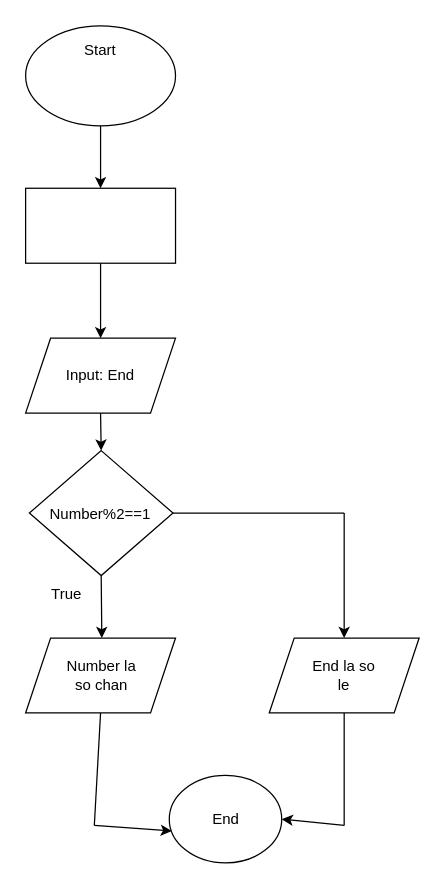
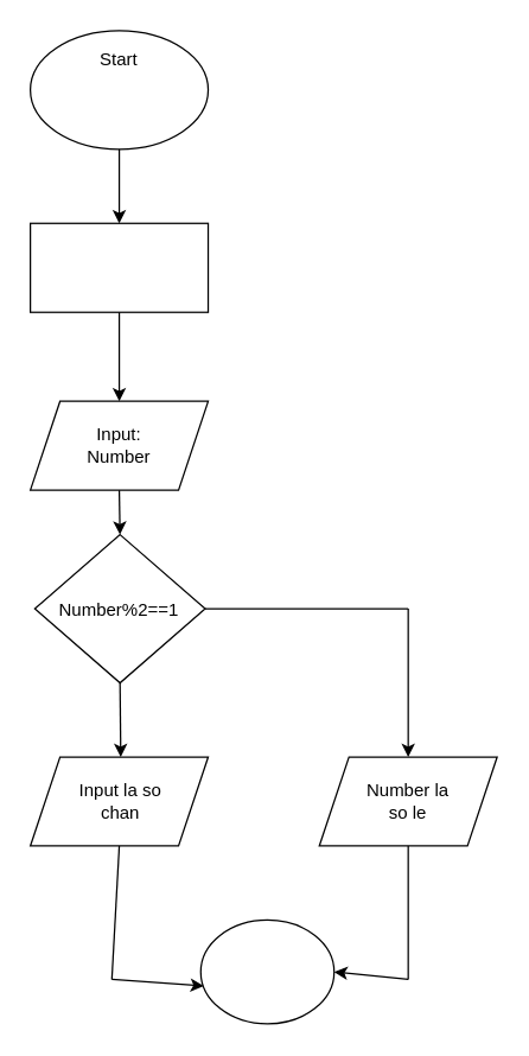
  <mxCell id="0" />
  <mxCell id="1" parent="0" />
  <mxCell id="2" value="" style="ellipse;whiteSpace=wrap;html=1;" vertex="1" parent="1"><mxGeometry x="20" y="20" width="120" height="80" as="geometry" /></mxCell>
  <mxCell id="3" value="" style="rounded=0;whiteSpace=wrap;html=1;" vertex="1" parent="1"><mxGeometry x="20" y="150" width="120" height="60" as="geometry" /></mxCell>
  <mxCell id="4" value="" style="shape=parallelogram;perimeter=parallelogramPerimeter;whiteSpace=wrap;html=1;fixedSize=1;" vertex="1" parent="1"><mxGeometry x="20" y="270" width="120" height="60" as="geometry" /></mxCell>
  <mxCell id="5" value="" style="endArrow=classic;html=1;rounded=0;exitX=0.5;exitY=1;exitDx=0;exitDy=0;entryX=0.5;entryY=0;entryDx=0;entryDy=0;" edge="1" parent="1" source="2" target="3"><mxGeometry width="50" height="50" relative="1" as="geometry"><mxPoint x="55" y="210" as="sourcePoint" /><mxPoint x="105" y="160" as="targetPoint" /></mxGeometry></mxCell>
  <mxCell id="6" value="" style="endArrow=classic;html=1;rounded=0;exitX=0.5;exitY=1;exitDx=0;exitDy=0;entryX=0.5;entryY=0;entryDx=0;entryDy=0;" edge="1" parent="1" source="3" target="4"><mxGeometry width="50" height="50" relative="1" as="geometry"><mxPoint x="90" y="110" as="sourcePoint" /><mxPoint x="90" y="160" as="targetPoint" /></mxGeometry></mxCell>
  <mxCell id="7" value="Start" style="text;html=1;align=center;verticalAlign=middle;whiteSpace=wrap;rounded=0;" vertex="1" parent="1"><mxGeometry x="50" y="25" width="60" height="30" as="geometry" /></mxCell>
- <mxCell id="8" value="Input: End" style="text;html=1;align=center;verticalAlign=middle;whiteSpace=wrap;rounded=0;" vertex="1" parent="1"><mxGeometry x="50" y="285" width="60" height="30" as="geometry" /></mxCell>
+ <mxCell id="8" value="Input: Number" style="text;html=1;align=center;verticalAlign=middle;whiteSpace=wrap;rounded=0;" vertex="1" parent="1"><mxGeometry x="50" y="285" width="60" height="30" as="geometry" /></mxCell>
  <mxCell id="9" value="" style="rhombus;whiteSpace=wrap;html=1;" vertex="1" parent="1"><mxGeometry x="23" y="360" width="115" height="100" as="geometry" /></mxCell>
  <mxCell id="10" value="Number%2==1" style="text;html=1;align=center;verticalAlign=middle;whiteSpace=wrap;rounded=0;" vertex="1" parent="1"><mxGeometry x="50" y="398" width="60" height="25" as="geometry" /></mxCell>
  <mxCell id="11" value="" style="endArrow=classic;html=1;rounded=0;exitX=0.5;exitY=1;exitDx=0;exitDy=0;entryX=0.5;entryY=0;entryDx=0;entryDy=0;" edge="1" parent="1" source="4" target="9"><mxGeometry width="50" height="50" relative="1" as="geometry"><mxPoint x="55" y="410" as="sourcePoint" /><mxPoint x="105" y="360" as="targetPoint" /></mxGeometry></mxCell>
  <mxCell id="12" value="" style="endArrow=classic;html=1;rounded=0;exitX=0.5;exitY=1;exitDx=0;exitDy=0;" edge="1" parent="1" source="9"><mxGeometry width="50" height="50" relative="1" as="geometry"><mxPoint x="55" y="410" as="sourcePoint" /><mxPoint x="81" y="510" as="targetPoint" /></mxGeometry></mxCell>
  <mxCell id="13" value="" style="endArrow=none;html=1;rounded=0;exitX=1;exitY=0.5;exitDx=0;exitDy=0;" edge="1" parent="1" source="9"><mxGeometry width="50" height="50" relative="1" as="geometry"><mxPoint x="155" y="410" as="sourcePoint" /><mxPoint x="275" y="410" as="targetPoint" /></mxGeometry></mxCell>
  <mxCell id="14" value="" style="endArrow=classic;html=1;rounded=0;" edge="1" parent="1"><mxGeometry width="50" height="50" relative="1" as="geometry"><mxPoint x="275" y="410" as="sourcePoint" /><mxPoint x="275" y="510" as="targetPoint" /></mxGeometry></mxCell>
  <mxCell id="15" value="" style="shape=parallelogram;perimeter=parallelogramPerimeter;whiteSpace=wrap;html=1;fixedSize=1;" vertex="1" parent="1"><mxGeometry x="20" y="510" width="120" height="60" as="geometry" /></mxCell>
  <mxCell id="16" value="" style="shape=parallelogram;perimeter=parallelogramPerimeter;whiteSpace=wrap;html=1;fixedSize=1;" vertex="1" parent="1"><mxGeometry x="215" y="510" width="120" height="60" as="geometry" /></mxCell>
- <mxCell id="17" value="Number la so chan" style="text;html=1;align=center;verticalAlign=middle;whiteSpace=wrap;rounded=0;" vertex="1" parent="1"><mxGeometry x="50.5" y="525" width="60" height="30" as="geometry" /></mxCell>
- <mxCell id="18" value="True" style="text;html=1;align=center;verticalAlign=middle;whiteSpace=wrap;rounded=0;" vertex="1" parent="1"><mxGeometry x="23" y="460" width="60" height="30" as="geometry" /></mxCell>
- <mxCell id="19" value="End la so le" style="text;html=1;align=center;verticalAlign=middle;whiteSpace=wrap;rounded=0;" vertex="1" parent="1"><mxGeometry x="245" y="525" width="60" height="30" as="geometry" /></mxCell>
+ <mxCell id="17" value="Input la so chan" style="text;html=1;align=center;verticalAlign=middle;whiteSpace=wrap;rounded=0;" vertex="1" parent="1"><mxGeometry x="50.5" y="525" width="60" height="30" as="geometry" /></mxCell>
+ <mxCell id="19" value="Number la so le" style="text;html=1;align=center;verticalAlign=middle;whiteSpace=wrap;rounded=0;" vertex="1" parent="1"><mxGeometry x="245" y="525" width="60" height="30" as="geometry" /></mxCell>
  <mxCell id="20" value="" style="endArrow=classic;html=1;rounded=0;entryX=0.023;entryY=0.635;entryDx=0;entryDy=0;entryPerimeter=0;" edge="1" parent="1" target="22"><mxGeometry width="50" height="50" relative="1" as="geometry"><mxPoint x="75" y="660" as="sourcePoint" /><mxPoint x="205" y="560" as="targetPoint" /></mxGeometry></mxCell>
  <mxCell id="21" value="" style="endArrow=none;html=1;rounded=0;entryX=0.5;entryY=1;entryDx=0;entryDy=0;" edge="1" parent="1" target="15"><mxGeometry width="50" height="50" relative="1" as="geometry"><mxPoint x="75" y="660" as="sourcePoint" /><mxPoint x="25" y="590" as="targetPoint" /></mxGeometry></mxCell>
  <mxCell id="22" value="" style="ellipse;whiteSpace=wrap;html=1;" vertex="1" parent="1"><mxGeometry x="135" y="620" width="90" height="70" as="geometry" /></mxCell>
  <mxCell id="23" value="" style="endArrow=none;html=1;rounded=0;entryX=0.5;entryY=1;entryDx=0;entryDy=0;" edge="1" parent="1" target="16"><mxGeometry width="50" height="50" relative="1" as="geometry"><mxPoint x="275" y="660" as="sourcePoint" /><mxPoint x="205" y="560" as="targetPoint" /></mxGeometry></mxCell>
- <mxCell id="24" value="End" style="text;html=1;align=center;verticalAlign=middle;whiteSpace=wrap;rounded=0;" vertex="1" parent="1"><mxGeometry x="142.5" y="630" width="75" height="50" as="geometry" /></mxCell>
  <mxCell id="25" value="" style="endArrow=classic;html=1;rounded=0;entryX=1;entryY=0.5;entryDx=0;entryDy=0;" edge="1" parent="1" target="22"><mxGeometry width="50" height="50" relative="1" as="geometry"><mxPoint x="275" y="660" as="sourcePoint" /><mxPoint x="205" y="560" as="targetPoint" /></mxGeometry></mxCell>
